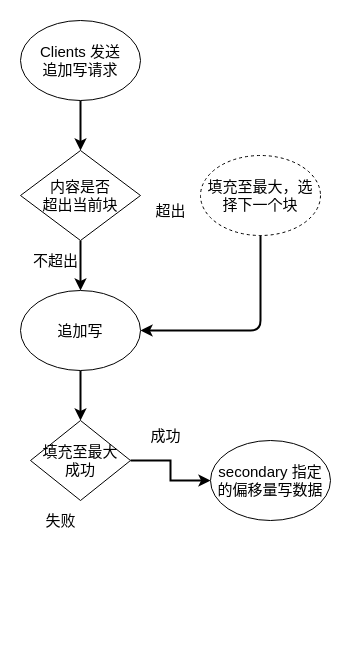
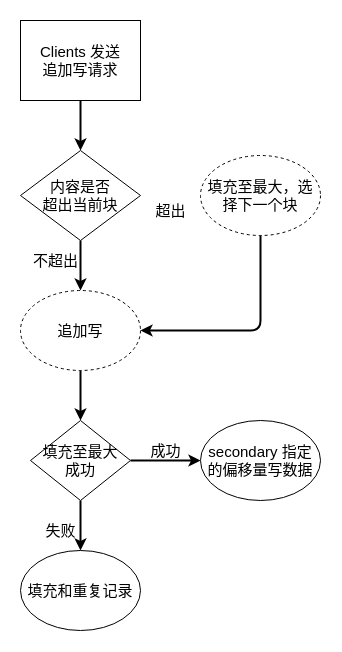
  <mxCell id="0" />
  <mxCell id="1" parent="0" />
  <mxCell id="2" value="" style="edgeStyle=orthogonalEdgeStyle;rounded=0;orthogonalLoop=1;jettySize=auto;html=1;strokeWidth=2;" edge="1" parent="1" source="3" target="6"><mxGeometry relative="1" as="geometry" /></mxCell>
- <mxCell id="3" value="&lt;font style=&quot;font-size: 15px&quot;&gt;追加写&lt;/font&gt;" style="ellipse;whiteSpace=wrap;html=1;" vertex="1" parent="1"><mxGeometry x="20" y="290" width="120" height="80" as="geometry" /></mxCell>
+ <mxCell id="3" value="&lt;font style=&quot;font-size: 15px&quot;&gt;追加写&lt;/font&gt;" style="ellipse;whiteSpace=wrap;html=1;dashed=1;" vertex="1" parent="1"><mxGeometry x="20" y="290" width="120" height="80" as="geometry" /></mxCell>
+ <mxCell id="4" value="" style="edgeStyle=orthogonalEdgeStyle;rounded=0;orthogonalLoop=1;jettySize=auto;html=1;strokeWidth=2;" edge="1" parent="1" source="6" target="7"><mxGeometry relative="1" as="geometry" /></mxCell>
  <mxCell id="5" value="" style="edgeStyle=orthogonalEdgeStyle;rounded=0;orthogonalLoop=1;jettySize=auto;html=1;strokeWidth=2;" edge="1" parent="1" source="6" target="15"><mxGeometry relative="1" as="geometry" /></mxCell>
  <mxCell id="6" value="&lt;font style=&quot;font-size: 15px&quot;&gt;填充至最大&lt;br&gt;成功&lt;/font&gt;" style="rhombus;whiteSpace=wrap;html=1;" vertex="1" parent="1"><mxGeometry x="30" y="420" width="100" height="80" as="geometry" /></mxCell>
- <mxCell id="8" value="&lt;font style=&quot;font-size: 15px&quot;&gt;失败&lt;/font&gt;" style="text;html=1;align=center;verticalAlign=middle;resizable=0;points=[];autosize=1;" vertex="1" parent="1"><mxGeometry x="35" y="510" width="50" height="20" as="geometry" /></mxCell>
+ <mxCell id="7" value="&lt;font style=&quot;font-size: 15px&quot;&gt;填充和重复记录&lt;/font&gt;" style="ellipse;whiteSpace=wrap;html=1;" vertex="1" parent="1"><mxGeometry x="20" y="550" width="120" height="80" as="geometry" /></mxCell>
+ <mxCell id="8" value="&lt;font style=&quot;font-size: 15px&quot;&gt;失败&lt;/font&gt;" style="text;html=1;align=center;verticalAlign=middle;resizable=0;points=[];autosize=1;" vertex="1" parent="1"><mxGeometry x="35" y="520" width="50" height="20" as="geometry" /></mxCell>
  <mxCell id="9" value="" style="edgeStyle=orthogonalEdgeStyle;rounded=0;orthogonalLoop=1;jettySize=auto;html=1;strokeWidth=2;" edge="1" parent="1" source="10" target="3"><mxGeometry relative="1" as="geometry" /></mxCell>
  <mxCell id="10" value="&lt;font style=&quot;font-size: 15px&quot;&gt;内容是否&lt;br&gt;超出当前块&lt;/font&gt;" style="rhombus;whiteSpace=wrap;html=1;" vertex="1" parent="1"><mxGeometry x="20" y="150" width="120" height="90" as="geometry" /></mxCell>
  <mxCell id="11" value="&lt;font style=&quot;font-size: 15px&quot;&gt;不超出&lt;/font&gt;" style="text;html=1;align=center;verticalAlign=middle;resizable=0;points=[];autosize=1;" vertex="1" parent="1"><mxGeometry x="25" y="250" width="60" height="20" as="geometry" /></mxCell>
  <mxCell id="12" value="&lt;font style=&quot;font-size: 15px&quot;&gt;填充至最大，选择下一个块&lt;/font&gt;" style="ellipse;whiteSpace=wrap;html=1;dashed=1;" vertex="1" parent="1"><mxGeometry x="200" y="155" width="120" height="80" as="geometry" /></mxCell>
  <mxCell id="13" value="&lt;font style=&quot;font-size: 15px&quot;&gt;超出&lt;/font&gt;" style="text;html=1;align=center;verticalAlign=middle;resizable=0;points=[];autosize=1;" vertex="1" parent="1"><mxGeometry x="145" y="200" width="50" height="20" as="geometry" /></mxCell>
  <mxCell id="14" value="" style="endArrow=classic;html=1;exitX=0.5;exitY=1;exitDx=0;exitDy=0;entryX=1;entryY=0.5;entryDx=0;entryDy=0;strokeWidth=2;" edge="1" parent="1" source="12" target="3"><mxGeometry width="50" height="50" relative="1" as="geometry"><mxPoint x="260" y="320" as="sourcePoint" /><mxPoint x="260" y="330" as="targetPoint" /><Array as="points"><mxPoint x="260" y="330" /></Array></mxGeometry></mxCell>
- <mxCell id="15" value="&lt;font style=&quot;font-size: 15px&quot;&gt;secondary 指定的偏移量写数据&lt;/font&gt;" style="ellipse;whiteSpace=wrap;html=1;" vertex="1" parent="1"><mxGeometry x="210" y="440" width="120" height="80" as="geometry" /></mxCell>
- <mxCell id="16" value="&lt;font style=&quot;font-size: 15px&quot;&gt;成功&lt;/font&gt;" style="text;html=1;align=center;verticalAlign=middle;resizable=0;points=[];autosize=1;" vertex="1" parent="1"><mxGeometry x="140" y="425" width="50" height="20" as="geometry" /></mxCell>
+ <mxCell id="15" value="&lt;font style=&quot;font-size: 15px&quot;&gt;secondary 指定的偏移量写数据&lt;/font&gt;" style="ellipse;whiteSpace=wrap;html=1;" vertex="1" parent="1"><mxGeometry x="200" y="420" width="120" height="80" as="geometry" /></mxCell>
+ <mxCell id="16" value="&lt;font style=&quot;font-size: 15px&quot;&gt;成功&lt;/font&gt;" style="text;html=1;align=center;verticalAlign=middle;resizable=0;points=[];autosize=1;" vertex="1" parent="1"><mxGeometry x="140" y="440" width="50" height="20" as="geometry" /></mxCell>
  <mxCell id="17" value="" style="edgeStyle=orthogonalEdgeStyle;rounded=0;orthogonalLoop=1;jettySize=auto;html=1;strokeWidth=2;" edge="1" parent="1" source="18" target="10"><mxGeometry relative="1" as="geometry" /></mxCell>
- <mxCell id="18" value="&lt;font style=&quot;font-size: 15px&quot;&gt;Clients 发送&lt;br&gt;追加写请求&lt;/font&gt;" style="ellipse;whiteSpace=wrap;html=1;" vertex="1" parent="1"><mxGeometry x="20" y="20" width="120" height="80" as="geometry" /></mxCell>
+ <mxCell id="18" value="&lt;font style=&quot;font-size: 15px&quot;&gt;Clients 发送&lt;br&gt;追加写请求&lt;/font&gt;" style="whiteSpace=wrap;html=1;rounded=0;" vertex="1" parent="1"><mxGeometry x="20" y="20" width="120" height="80" as="geometry" /></mxCell>
